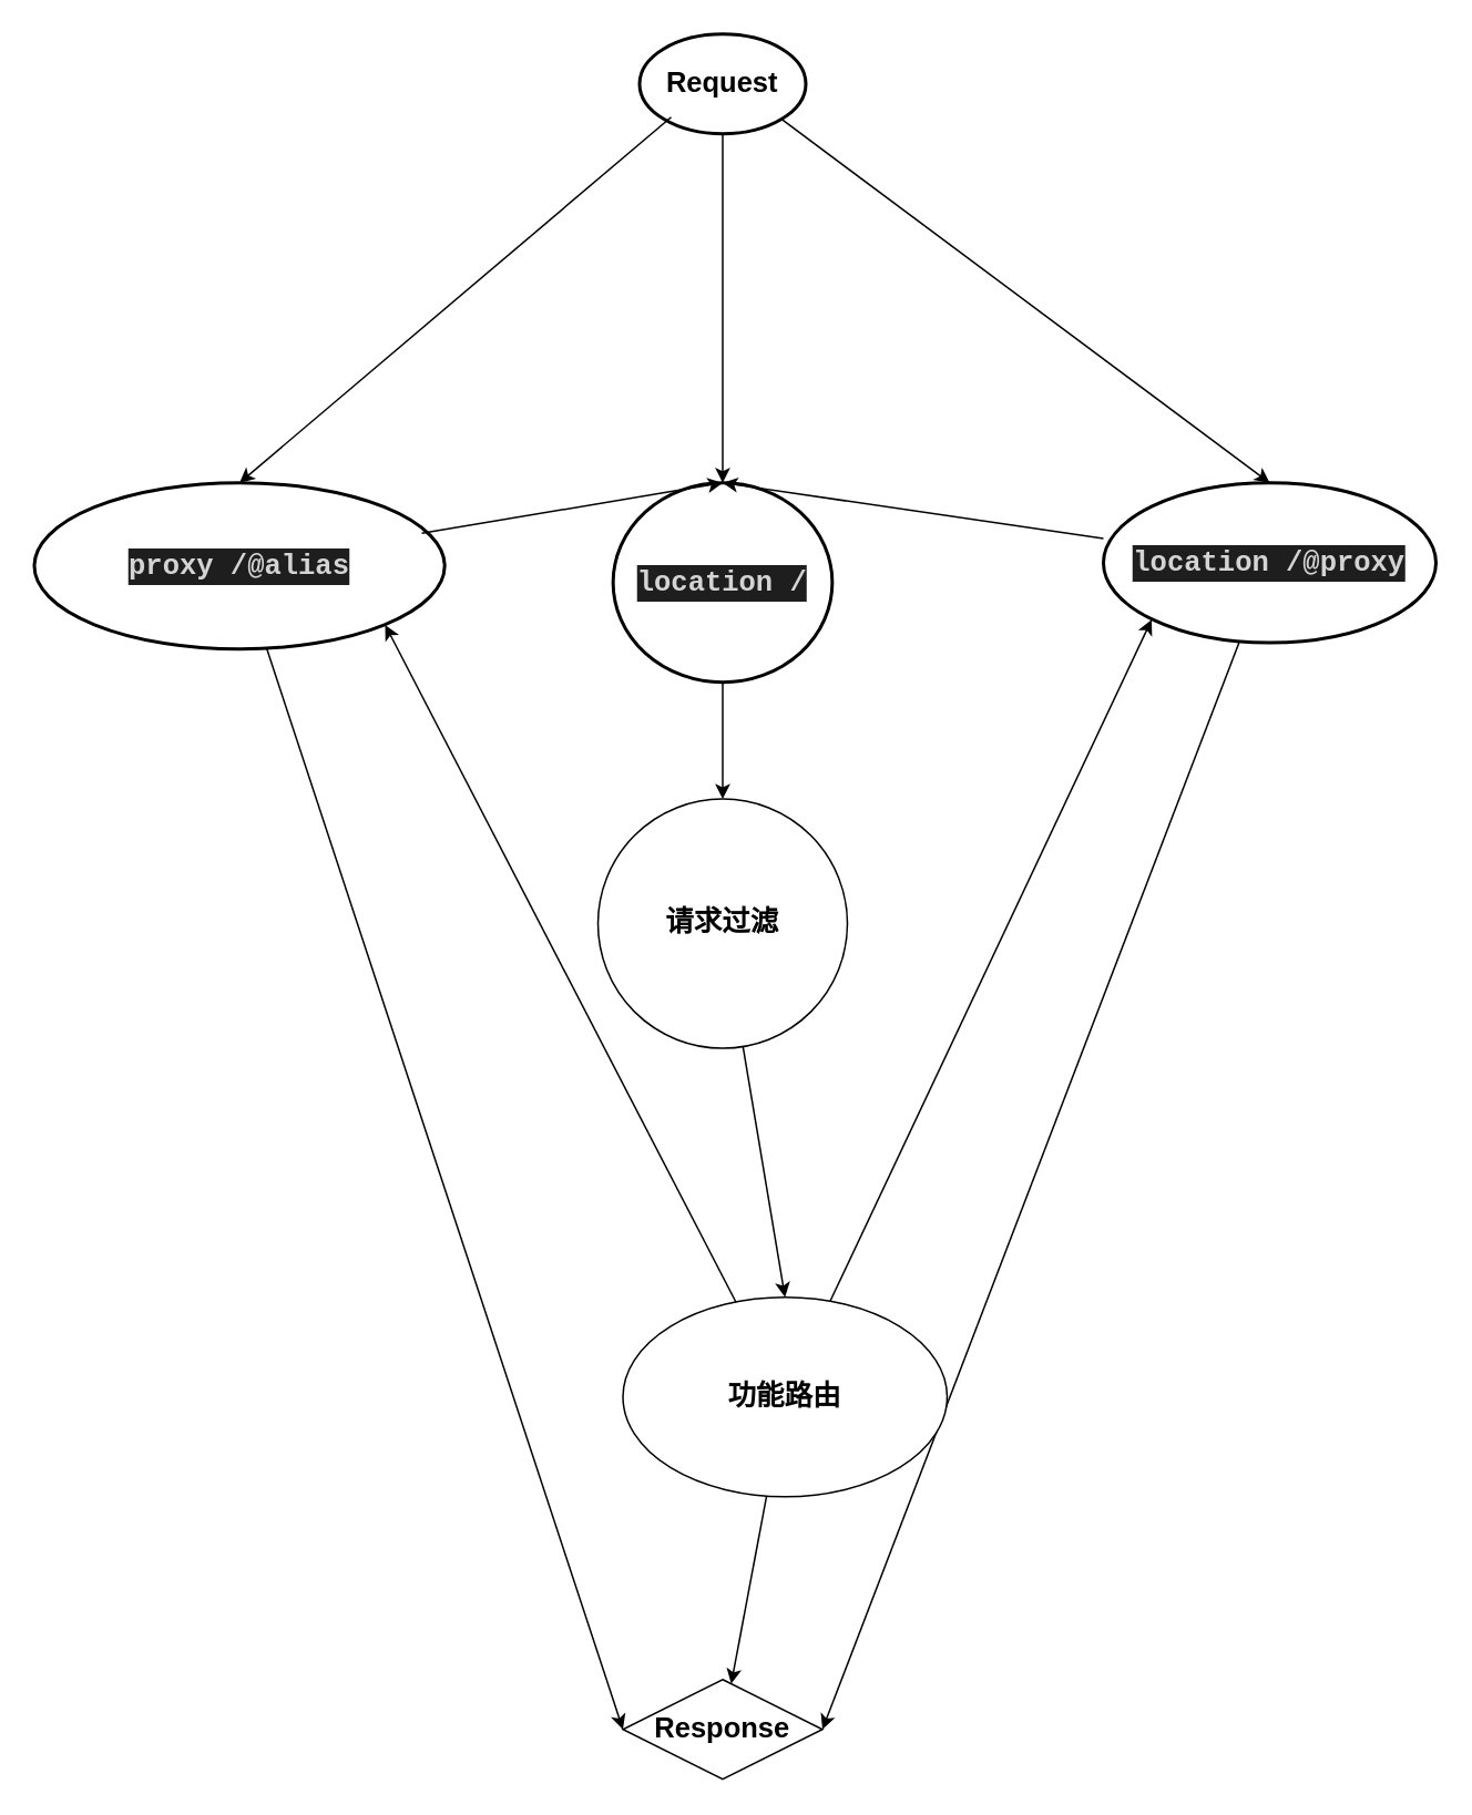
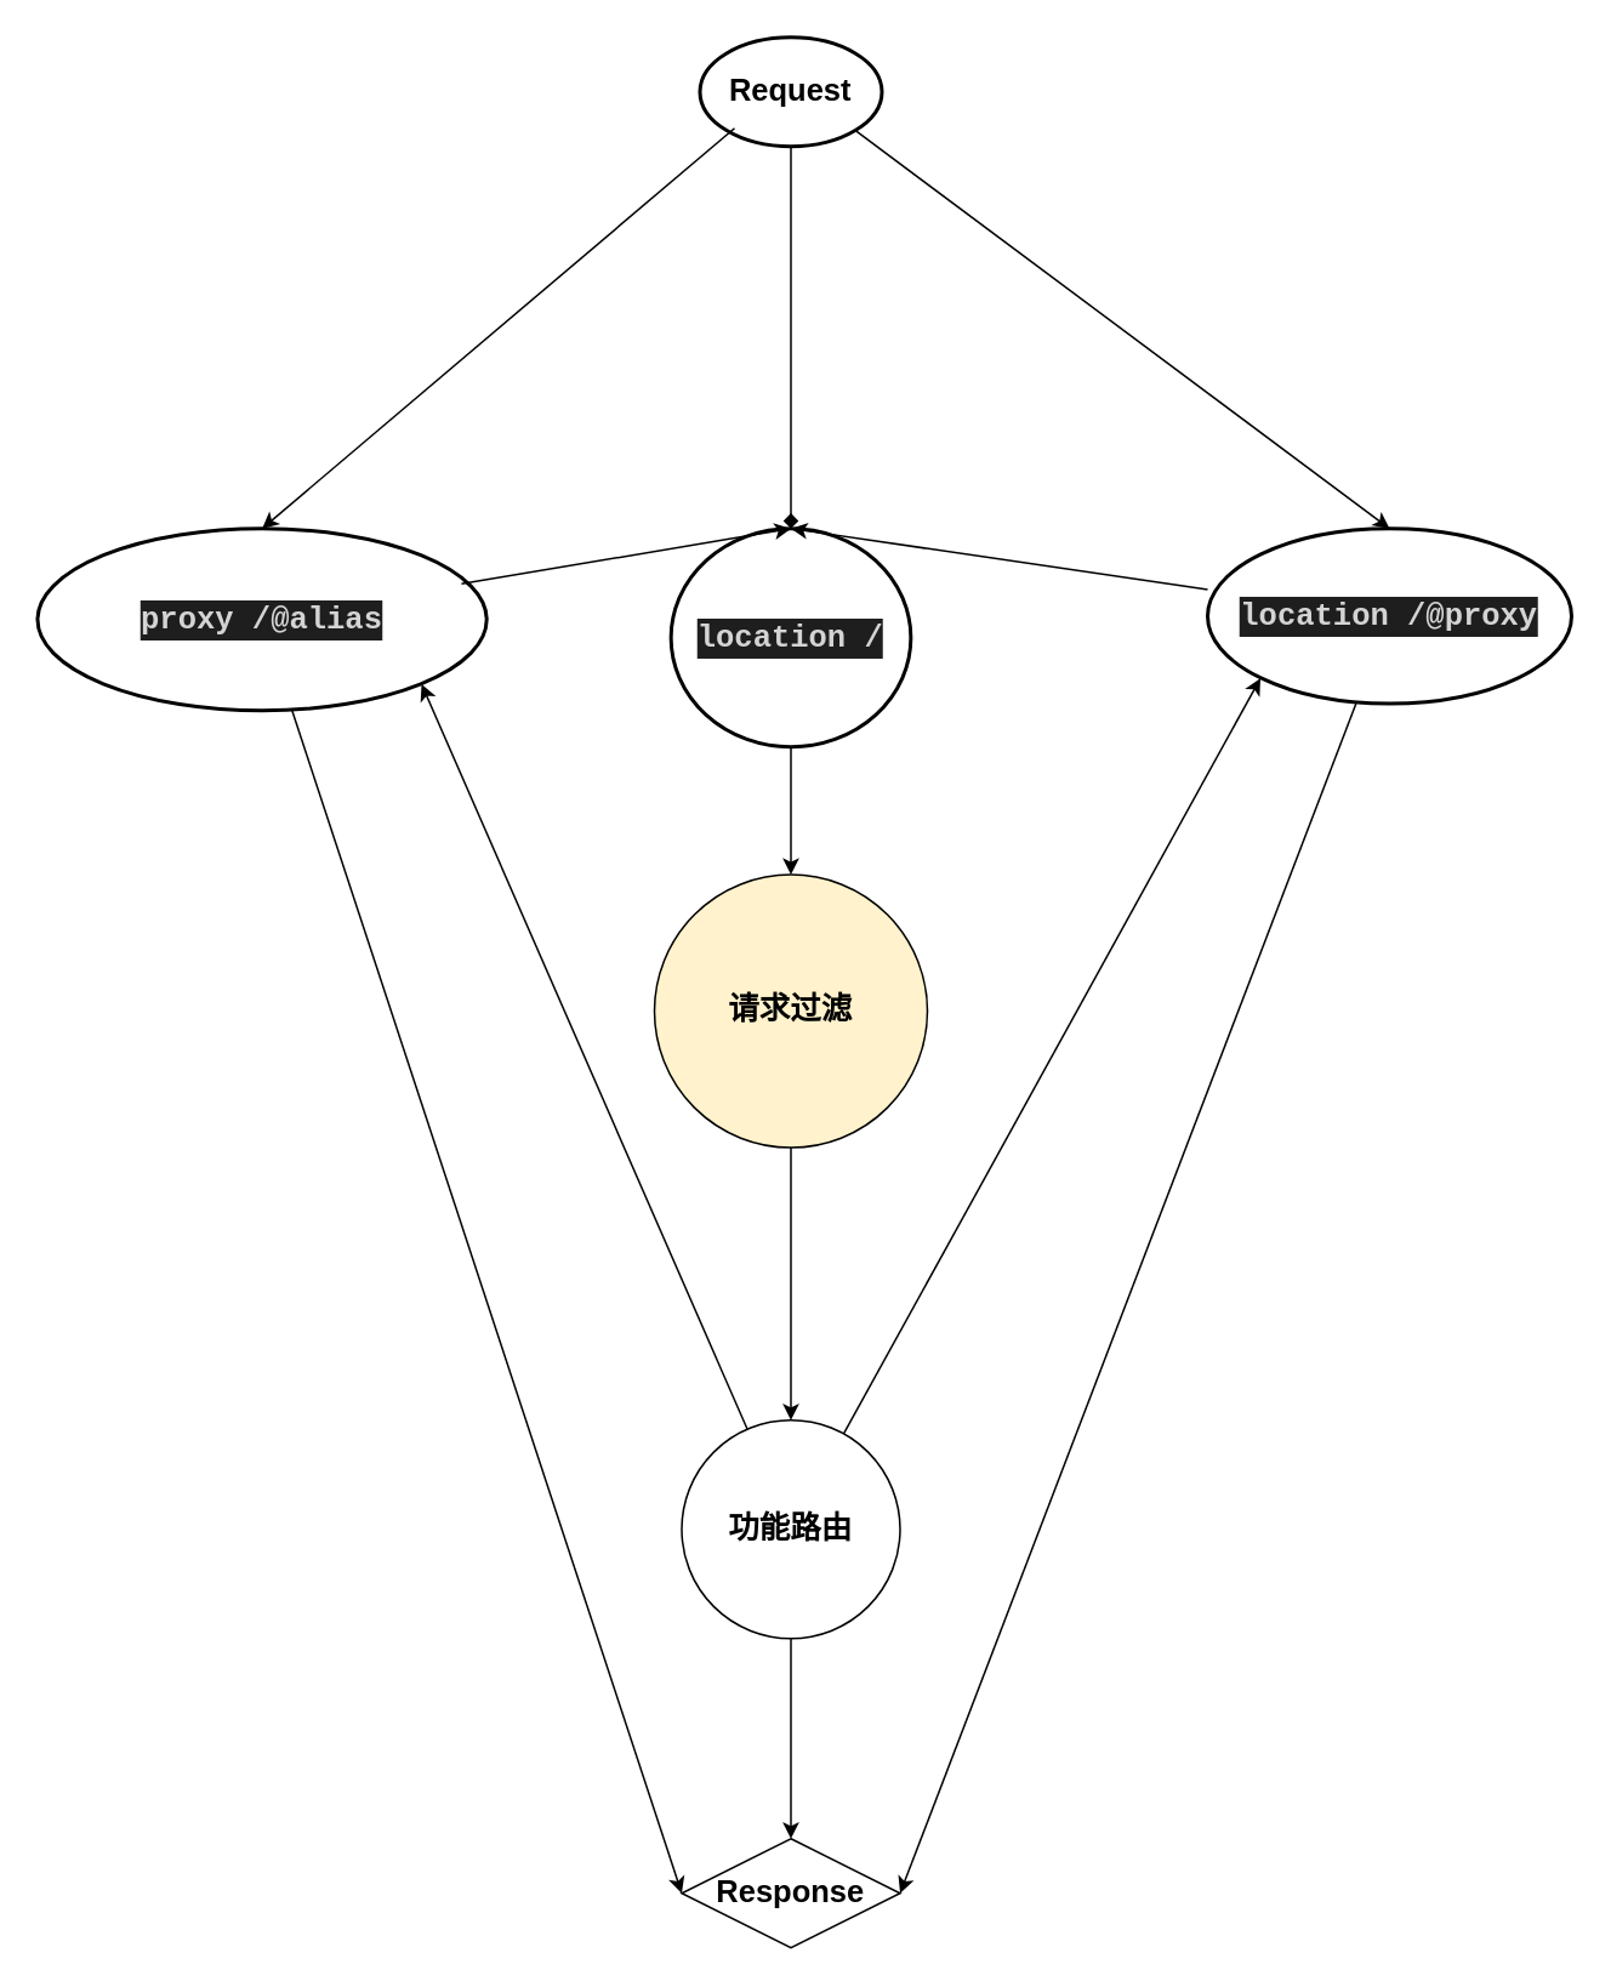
  <mxCell id="0" />
  <mxCell id="1" parent="0" />
  <mxCell id="2" style="edgeStyle=none;rounded=0;orthogonalLoop=1;jettySize=auto;html=1;entryX=1;entryY=0.5;entryDx=0;entryDy=0;" edge="1" parent="1" source="3" target="20"><mxGeometry relative="1" as="geometry" /></mxCell>
  <mxCell id="3" value="&lt;div style=&quot;color: rgb(212, 212, 212); background-color: rgb(30, 30, 30); font-family: Consolas, &amp;quot;Courier New&amp;quot;, monospace; line-height: 22px; white-space: pre;&quot;&gt;&lt;div style=&quot;line-height: 22px;&quot;&gt;location /@proxy&lt;/div&gt;&lt;/div&gt;" style="strokeWidth=2;html=1;shape=mxgraph.flowchart.start_1;whiteSpace=wrap;fontSize=17;fontStyle=1;aspect=fixed;" parent="1" vertex="1"><mxGeometry x="663" y="290" width="200" height="96.23" as="geometry" /></mxCell>
  <mxCell id="4" style="edgeStyle=none;rounded=0;orthogonalLoop=1;jettySize=auto;html=1;entryX=0;entryY=0.5;entryDx=0;entryDy=0;" edge="1" parent="1" source="5" target="20"><mxGeometry relative="1" as="geometry" /></mxCell>
  <mxCell id="5" value="&lt;div style=&quot;color: rgb(212, 212, 212); background-color: rgb(30, 30, 30); font-family: Consolas, &amp;quot;Courier New&amp;quot;, monospace; line-height: 22px; white-space: pre;&quot;&gt;&lt;div style=&quot;line-height: 22px;&quot;&gt;proxy /@alias&lt;/div&gt;&lt;/div&gt;" style="strokeWidth=2;html=1;shape=mxgraph.flowchart.start_1;whiteSpace=wrap;fontSize=17;fontStyle=1;aspect=fixed;" vertex="1" parent="1"><mxGeometry x="20" y="290" width="246.79" height="100" as="geometry" /></mxCell>
  <mxCell id="6" style="edgeStyle=none;rounded=0;orthogonalLoop=1;jettySize=auto;html=1;fontSize=17;fontStyle=1" edge="1" parent="1" source="7" target="18"><mxGeometry relative="1" as="geometry" /></mxCell>
  <mxCell id="7" value="&lt;div style=&quot;background-color: rgb(30, 30, 30); font-family: Consolas, &amp;quot;Courier New&amp;quot;, monospace; line-height: 22px; white-space: pre;&quot;&gt;&lt;div style=&quot;color: rgb(212, 212, 212); line-height: 22px;&quot;&gt;location /&lt;/div&gt;&lt;/div&gt;" style="strokeWidth=2;html=1;shape=mxgraph.flowchart.start_1;whiteSpace=wrap;fontSize=17;fontStyle=1;aspect=fixed;" vertex="1" parent="1"><mxGeometry x="368.09" y="290" width="131.81" height="120" as="geometry" /></mxCell>
- <mxCell id="8" style="edgeStyle=none;rounded=0;orthogonalLoop=1;jettySize=auto;html=1;fontSize=17;fontStyle=1" edge="1" parent="1" source="9" target="7"><mxGeometry relative="1" as="geometry" /></mxCell>
+ <mxCell id="8" style="edgeStyle=none;rounded=0;orthogonalLoop=1;jettySize=auto;html=1;fontSize=17;fontStyle=1;endArrow=diamond;" edge="1" parent="1" source="9" target="7"><mxGeometry relative="1" as="geometry" /></mxCell>
  <mxCell id="9" value="Request" style="strokeWidth=2;html=1;shape=mxgraph.flowchart.start_1;whiteSpace=wrap;labelBackgroundColor=none;fontSize=17;fontStyle=1" vertex="1" parent="1"><mxGeometry x="384" y="20" width="100" height="60" as="geometry" /></mxCell>
  <mxCell id="10" style="rounded=0;orthogonalLoop=1;jettySize=auto;html=1;entryX=0.5;entryY=0;entryDx=0;entryDy=0;entryPerimeter=0;fontSize=17;fontStyle=1;exitX=0.19;exitY=0.833;exitDx=0;exitDy=0;exitPerimeter=0;" edge="1" parent="1" source="9" target="5"><mxGeometry relative="1" as="geometry" /></mxCell>
  <mxCell id="11" style="edgeStyle=none;rounded=0;orthogonalLoop=1;jettySize=auto;html=1;entryX=0.5;entryY=0;entryDx=0;entryDy=0;entryPerimeter=0;fontSize=17;fontStyle=1;exitX=0.855;exitY=0.855;exitDx=0;exitDy=0;exitPerimeter=0;" edge="1" parent="1" source="9" target="3"><mxGeometry relative="1" as="geometry" /></mxCell>
  <mxCell id="12" style="edgeStyle=none;rounded=0;orthogonalLoop=1;jettySize=auto;html=1;entryX=0.5;entryY=0;entryDx=0;entryDy=0;entryPerimeter=0;fontSize=17;fontStyle=1;exitX=0.944;exitY=0.304;exitDx=0;exitDy=0;exitPerimeter=0;" edge="1" parent="1" source="5" target="7"><mxGeometry relative="1" as="geometry" /></mxCell>
  <mxCell id="13" style="edgeStyle=none;rounded=0;orthogonalLoop=1;jettySize=auto;html=1;entryX=0.5;entryY=0;entryDx=0;entryDy=0;entryPerimeter=0;fontSize=17;fontStyle=1" edge="1" parent="1" source="3" target="7"><mxGeometry relative="1" as="geometry" /></mxCell>
  <mxCell id="14" value="" style="edgeStyle=none;rounded=0;orthogonalLoop=1;jettySize=auto;html=1;fontSize=17;fontStyle=1" edge="1" parent="1" source="15" target="20"><mxGeometry relative="1" as="geometry" /></mxCell>
- <mxCell id="15" value="功能路由" style="ellipse;whiteSpace=wrap;html=1;aspect=fixed;fontSize=17;fontStyle=1" vertex="1" parent="1"><mxGeometry x="374" y="780" width="195" height="120" as="geometry" /></mxCell>
+ <mxCell id="15" value="功能路由" style="ellipse;whiteSpace=wrap;html=1;aspect=fixed;fontSize=17;fontStyle=1" vertex="1" parent="1"><mxGeometry x="374" y="780" width="120" height="120" as="geometry" /></mxCell>
  <mxCell id="16" style="edgeStyle=none;rounded=0;orthogonalLoop=1;jettySize=auto;html=1;entryX=0.855;entryY=0.855;entryDx=0;entryDy=0;entryPerimeter=0;fontSize=17;fontStyle=1" edge="1" parent="1" source="15" target="5"><mxGeometry relative="1" as="geometry" /></mxCell>
  <mxCell id="17" style="edgeStyle=none;rounded=0;orthogonalLoop=1;jettySize=auto;html=1;entryX=0.5;entryY=0;entryDx=0;entryDy=0;fontSize=17;fontStyle=1" edge="1" parent="1" source="18" target="15"><mxGeometry relative="1" as="geometry" /></mxCell>
- <mxCell id="18" value="请求过滤" style="ellipse;whiteSpace=wrap;html=1;aspect=fixed;fontSize=17;fontStyle=1" vertex="1" parent="1"><mxGeometry x="359" y="480.22" width="150" height="150" as="geometry" /></mxCell>
+ <mxCell id="18" value="请求过滤" style="ellipse;whiteSpace=wrap;html=1;aspect=fixed;fontSize=17;fontStyle=1;fillColor=#fff2cc;" vertex="1" parent="1"><mxGeometry x="359" y="480.22" width="150" height="150" as="geometry" /></mxCell>
  <mxCell id="19" style="edgeStyle=none;rounded=0;orthogonalLoop=1;jettySize=auto;html=1;entryX=0.145;entryY=0.855;entryDx=0;entryDy=0;entryPerimeter=0;fontSize=17;fontStyle=1" edge="1" parent="1" source="15" target="3"><mxGeometry relative="1" as="geometry" /></mxCell>
  <mxCell id="20" value="&lt;font&gt;Response&lt;/font&gt;" style="rhombus;whiteSpace=wrap;html=1;fontSize=17;fontStyle=1;" vertex="1" parent="1"><mxGeometry x="374" y="1010" width="120" height="60" as="geometry" /></mxCell>
